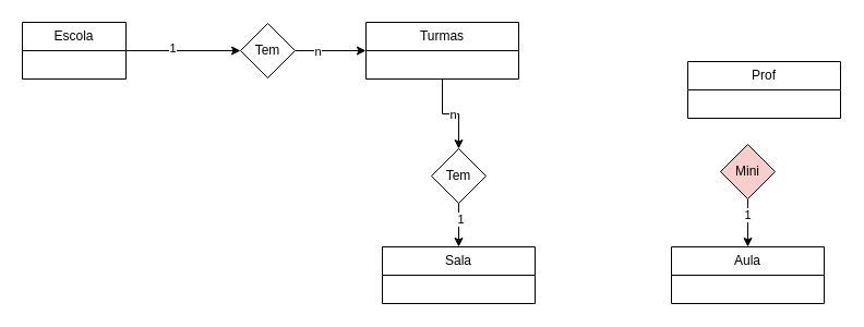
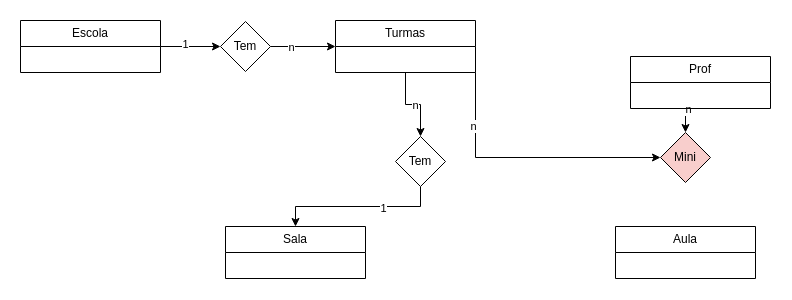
  <mxCell id="0" />
  <mxCell id="1" parent="0" />
  <mxCell id="2" style="edgeStyle=orthogonalEdgeStyle;rounded=0;orthogonalLoop=1;jettySize=auto;html=1;exitX=1;exitY=0.5;exitDx=0;exitDy=0;entryX=0;entryY=0.5;entryDx=0;entryDy=0;" edge="1" parent="1" source="4" target="7"><mxGeometry relative="1" as="geometry" /></mxCell>
  <mxCell id="3" value="1" style="edgeLabel;html=1;align=center;verticalAlign=middle;resizable=0;points=[];" vertex="1" connectable="0" parent="2"><mxGeometry x="-0.2" y="3" relative="1" as="geometry"><mxPoint as="offset" /></mxGeometry></mxCell>
- <mxCell id="4" value="Escola" style="swimlane;fontStyle=0;childLayout=stackLayout;horizontal=1;startSize=26;fillColor=none;horizontalStack=0;resizeParent=1;resizeParentMax=0;resizeLast=0;collapsible=1;marginBottom=0;whiteSpace=wrap;html=1;" vertex="1" parent="1"><mxGeometry x="20" y="20" width="95" height="52" as="geometry" /></mxCell>
+ <mxCell id="4" value="Escola" style="swimlane;fontStyle=0;childLayout=stackLayout;horizontal=1;startSize=26;fillColor=none;horizontalStack=0;resizeParent=1;resizeParentMax=0;resizeLast=0;collapsible=1;marginBottom=0;whiteSpace=wrap;html=1;" vertex="1" parent="1"><mxGeometry y="20" width="140" height="52" as="geometry" x="20" /></mxCell>
  <mxCell id="5" style="edgeStyle=orthogonalEdgeStyle;rounded=0;orthogonalLoop=1;jettySize=auto;html=1;exitX=1;exitY=0.5;exitDx=0;exitDy=0;entryX=0;entryY=0.5;entryDx=0;entryDy=0;" edge="1" parent="1" source="7" target="12"><mxGeometry relative="1" as="geometry" /></mxCell>
  <mxCell id="6" value="n" style="edgeLabel;html=1;align=center;verticalAlign=middle;resizable=0;points=[];" vertex="1" connectable="0" parent="5"><mxGeometry x="-0.375" relative="1" as="geometry"><mxPoint as="offset" /></mxGeometry></mxCell>
  <mxCell id="7" value="Tem" style="rhombus;whiteSpace=wrap;html=1;" vertex="1" parent="1"><mxGeometry x="220" y="21" width="50" height="50" as="geometry" /></mxCell>
  <mxCell id="8" style="edgeStyle=orthogonalEdgeStyle;rounded=0;orthogonalLoop=1;jettySize=auto;html=1;exitX=0.5;exitY=1;exitDx=0;exitDy=0;entryX=0.5;entryY=0;entryDx=0;entryDy=0;" edge="1" parent="1" source="12" target="15"><mxGeometry relative="1" as="geometry" /></mxCell>
  <mxCell id="9" value="n" style="edgeLabel;html=1;align=center;verticalAlign=middle;resizable=0;points=[];" vertex="1" connectable="0" parent="8"><mxGeometry x="0.031" relative="1" as="geometry"><mxPoint as="offset" /></mxGeometry></mxCell>
+ <mxCell id="10" style="edgeStyle=orthogonalEdgeStyle;rounded=0;orthogonalLoop=1;jettySize=auto;html=1;exitX=1;exitY=1;exitDx=0;exitDy=0;entryX=0;entryY=0.5;entryDx=0;entryDy=0;" edge="1" parent="1" source="12" target="19"><mxGeometry relative="1" as="geometry" /></mxCell>
+ <mxCell id="11" value="n" style="edgeLabel;html=1;align=center;verticalAlign=middle;resizable=0;points=[];" vertex="1" connectable="0" parent="10"><mxGeometry x="-0.606" y="-3" relative="1" as="geometry"><mxPoint as="offset" /></mxGeometry></mxCell>
  <mxCell id="12" value="Turmas" style="swimlane;fontStyle=0;childLayout=stackLayout;horizontal=1;startSize=26;fillColor=none;horizontalStack=0;resizeParent=1;resizeParentMax=0;resizeLast=0;collapsible=1;marginBottom=0;whiteSpace=wrap;html=1;" vertex="1" parent="1"><mxGeometry x="335" y="20" width="140" height="52" as="geometry" /></mxCell>
  <mxCell id="13" style="edgeStyle=orthogonalEdgeStyle;rounded=0;orthogonalLoop=1;jettySize=auto;html=1;exitX=0.5;exitY=1;exitDx=0;exitDy=0;" edge="1" parent="1" source="15" target="16"><mxGeometry relative="1" as="geometry" /></mxCell>
  <mxCell id="14" value="1" style="edgeLabel;html=1;align=center;verticalAlign=middle;resizable=0;points=[];" vertex="1" connectable="0" parent="13"><mxGeometry x="-0.3" y="1" relative="1" as="geometry"><mxPoint as="offset" /></mxGeometry></mxCell>
  <mxCell id="15" value="Tem" style="rhombus;whiteSpace=wrap;html=1;" vertex="1" parent="1"><mxGeometry x="395" y="136" width="50" height="50" as="geometry" /></mxCell>
- <mxCell id="16" value="Sala" style="swimlane;fontStyle=0;childLayout=stackLayout;horizontal=1;startSize=26;fillColor=none;horizontalStack=0;resizeParent=1;resizeParentMax=0;resizeLast=0;collapsible=1;marginBottom=0;whiteSpace=wrap;html=1;" vertex="1" parent="1"><mxGeometry x="350" y="226" width="140" height="52" as="geometry" /></mxCell>
- <mxCell id="17" style="edgeStyle=orthogonalEdgeStyle;rounded=0;orthogonalLoop=1;jettySize=auto;html=1;exitX=0.5;exitY=1;exitDx=0;exitDy=0;" edge="1" parent="1" source="19" target="23"><mxGeometry relative="1" as="geometry" /></mxCell>
- <mxCell id="18" value="1" style="edgeLabel;html=1;align=center;verticalAlign=middle;resizable=0;points=[];" vertex="1" connectable="0" parent="17"><mxGeometry x="-0.364" y="-1" relative="1" as="geometry"><mxPoint as="offset" /></mxGeometry></mxCell>
+ <mxCell id="16" value="Sala" style="swimlane;fontStyle=0;childLayout=stackLayout;horizontal=1;startSize=26;fillColor=none;horizontalStack=0;resizeParent=1;resizeParentMax=0;resizeLast=0;collapsible=1;marginBottom=0;whiteSpace=wrap;html=1;" vertex="1" parent="1"><mxGeometry x="225" y="226" width="140" height="52" as="geometry" /></mxCell>
  <mxCell id="19" value="Mini" style="rhombus;whiteSpace=wrap;html=1;fillColor=#f8cecc;" vertex="1" parent="1"><mxGeometry x="660" y="132" width="50" height="50" as="geometry" /></mxCell>
+ <mxCell id="20" style="edgeStyle=orthogonalEdgeStyle;rounded=0;orthogonalLoop=1;jettySize=auto;html=1;exitX=0.5;exitY=1;exitDx=0;exitDy=0;entryX=0.5;entryY=0;entryDx=0;entryDy=0;" edge="1" parent="1" source="22" target="19"><mxGeometry relative="1" as="geometry" /></mxCell>
+ <mxCell id="21" value="n" style="edgeLabel;html=1;align=center;verticalAlign=middle;resizable=0;points=[];" vertex="1" connectable="0" parent="20"><mxGeometry x="-0.356" relative="1" as="geometry"><mxPoint as="offset" /></mxGeometry></mxCell>
  <mxCell id="22" value="Prof" style="swimlane;fontStyle=0;childLayout=stackLayout;horizontal=1;startSize=26;fillColor=none;horizontalStack=0;resizeParent=1;resizeParentMax=0;resizeLast=0;collapsible=1;marginBottom=0;whiteSpace=wrap;html=1;" vertex="1" parent="1"><mxGeometry x="630" y="56" width="140" height="52" as="geometry" /></mxCell>
  <mxCell id="23" value="Aula" style="swimlane;fontStyle=0;childLayout=stackLayout;horizontal=1;startSize=26;fillColor=none;horizontalStack=0;resizeParent=1;resizeParentMax=0;resizeLast=0;collapsible=1;marginBottom=0;whiteSpace=wrap;html=1;" vertex="1" parent="1"><mxGeometry x="615" y="226" width="140" height="52" as="geometry" /></mxCell>
